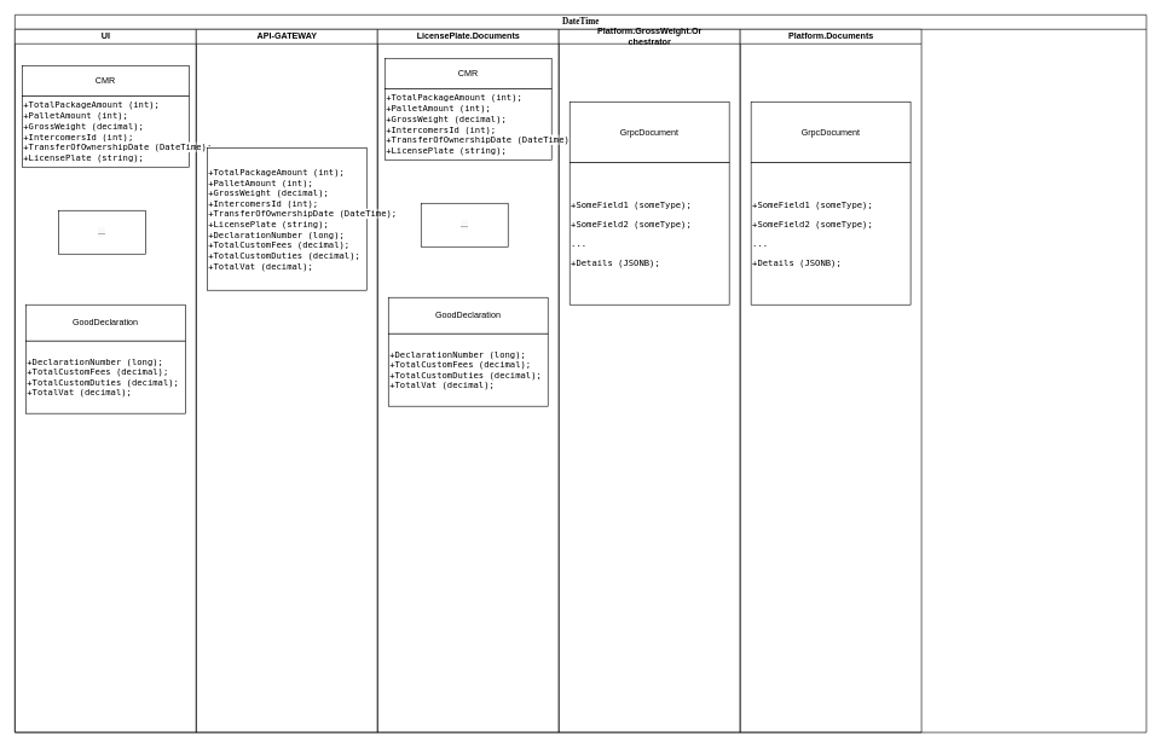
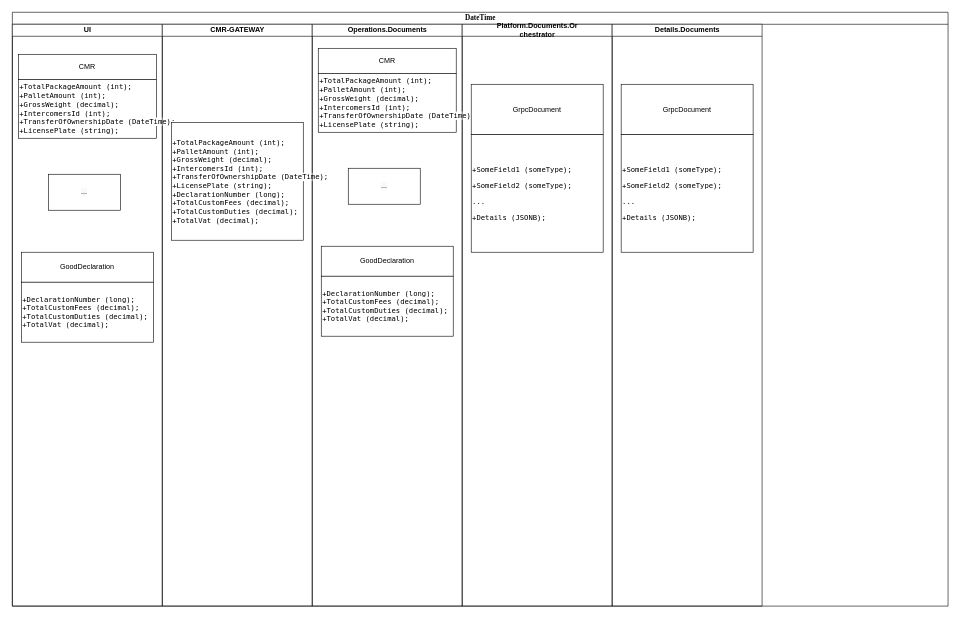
  <mxCell id="0" />
  <mxCell id="1" parent="0" />
  <mxCell id="2" value="DateTime" style="swimlane;html=1;childLayout=stackLayout;startSize=20;rounded=0;shadow=0;comic=0;labelBackgroundColor=none;strokeWidth=1;fontFamily=Verdana;fontSize=12;align=center;" parent="1" vertex="1"><mxGeometry x="20" y="20" width="1560" height="990" as="geometry" /></mxCell>
  <mxCell id="3" value="UI" style="swimlane;html=1;startSize=20;" parent="2" vertex="1"><mxGeometry y="20" width="250" height="970" as="geometry" /></mxCell>
  <mxCell id="4" value="" style="group" vertex="1" connectable="0" parent="3"><mxGeometry x="10" y="50" width="230" height="140" as="geometry" /></mxCell>
  <mxCell id="5" value="CMR" style="whiteSpace=wrap;html=1;" vertex="1" parent="4"><mxGeometry width="230" height="42" as="geometry" /></mxCell>
  <mxCell id="6" value="&lt;pre style=&quot;font-family: &amp;#34;jetbrains mono&amp;#34; , monospace&quot;&gt;&lt;pre style=&quot;font-family: &amp;#34;jetbrains mono&amp;#34; , monospace&quot;&gt;&lt;span style=&quot;background-color: rgb(255 , 255 , 255)&quot;&gt;+TotalPackageAmount (int);&lt;br&gt;+PalletAmount (int);&lt;br&gt;+GrossWeight (decimal);&lt;br&gt;+IntercomersId (int);&lt;br&gt;+TransferOfOwnershipDate (DateTime);&lt;br&gt;+LicensePlate (string);&lt;/span&gt;&lt;/pre&gt;&lt;/pre&gt;" style="whiteSpace=wrap;html=1;align=left;" vertex="1" parent="4"><mxGeometry y="42" width="230" height="98" as="geometry" /></mxCell>
  <mxCell id="7" value="&#10;&#10;&lt;span style=&quot;color: rgb(0, 0, 0); font-family: helvetica; font-size: 12px; font-style: normal; font-weight: 400; letter-spacing: normal; text-align: center; text-indent: 0px; text-transform: none; word-spacing: 0px; background-color: rgb(248, 249, 250); display: inline; float: none;&quot;&gt;...&lt;/span&gt;&#10;&#10;" style="rounded=0;whiteSpace=wrap;html=1;" vertex="1" parent="3"><mxGeometry x="60" y="250" width="120" height="60" as="geometry" /></mxCell>
  <mxCell id="8" value="" style="group" vertex="1" connectable="0" parent="3"><mxGeometry x="15" y="380" width="220" height="150" as="geometry" /></mxCell>
  <mxCell id="9" value="GoodDeclaration" style="whiteSpace=wrap;html=1;" vertex="1" parent="8"><mxGeometry width="220.0" height="50" as="geometry" /></mxCell>
  <mxCell id="10" value="&lt;pre style=&quot;font-family: &amp;#34;jetbrains mono&amp;#34; , monospace&quot;&gt;&lt;span style=&quot;background-color: rgb(255 , 255 , 255)&quot;&gt;+DeclarationNumber (long);&lt;br&gt;+TotalCustomFees (decimal);&lt;br&gt;+TotalCustomDuties (decimal);&lt;br&gt;+TotalVat (decimal);&lt;/span&gt;&lt;/pre&gt;" style="whiteSpace=wrap;html=1;align=left;" vertex="1" parent="8"><mxGeometry y="50" width="220.0" height="100" as="geometry" /></mxCell>
- <mxCell id="11" value="API-GATEWAY" style="swimlane;html=1;startSize=20;" parent="2" vertex="1"><mxGeometry x="250" y="20" width="250" height="970" as="geometry" /></mxCell>
+ <mxCell id="11" value="CMR-GATEWAY" style="swimlane;html=1;startSize=20;" parent="2" vertex="1"><mxGeometry x="250" y="20" width="250" height="970" as="geometry" /></mxCell>
  <mxCell id="12" value="" style="group" vertex="1" connectable="0" parent="11"><mxGeometry x="15" y="80" width="220" height="280" as="geometry" /></mxCell>
  <mxCell id="13" value="&lt;pre style=&quot;line-height: 120% ; font-family: &amp;#34;jetbrains mono&amp;#34; , monospace&quot;&gt;&lt;p style=&quot;font-family: &amp;#34;jetbrains mono&amp;#34; , monospace&quot;&gt;&lt;span style=&quot;background-color: rgb(255 , 255 , 255)&quot;&gt;+TotalPackageAmount (int);&lt;br&gt;&lt;/span&gt;&lt;span style=&quot;background-color: rgb(255 , 255 , 255)&quot;&gt;+PalletAmount (int);&lt;br&gt;&lt;/span&gt;&lt;span style=&quot;background-color: rgb(255 , 255 , 255)&quot;&gt;+GrossWeight (decimal);&lt;br&gt;&lt;/span&gt;&lt;span style=&quot;background-color: rgb(255 , 255 , 255)&quot;&gt;+IntercomersId (int);&lt;br&gt;&lt;/span&gt;&lt;span style=&quot;background-color: rgb(255 , 255 , 255)&quot;&gt;+TransferOfOwnershipDate (DateTime);&lt;br&gt;&lt;/span&gt;&lt;span style=&quot;background-color: rgb(255 , 255 , 255)&quot;&gt;+LicensePlate (string);&lt;br&gt;&lt;/span&gt;+DeclarationNumber (long);&lt;br&gt;&lt;span style=&quot;background-color: rgb(255 , 255 , 255)&quot;&gt;+TotalCustomFees (decimal);&lt;br&gt;&lt;/span&gt;&lt;span style=&quot;background-color: rgb(255 , 255 , 255)&quot;&gt;+TotalCustomDuties (decimal);&lt;br&gt;&lt;/span&gt;&lt;span style=&quot;background-color: rgb(255 , 255 , 255)&quot;&gt;+TotalVat (decimal);&lt;/span&gt;&lt;/p&gt;&lt;/pre&gt;" style="whiteSpace=wrap;html=1;align=left;" vertex="1" parent="12"><mxGeometry y="84" width="220" height="196" as="geometry" /></mxCell>
- <mxCell id="14" value="LicensePlate.Documents" style="swimlane;html=1;startSize=20;" parent="2" vertex="1"><mxGeometry x="500" y="20" width="250" height="970" as="geometry" /></mxCell>
+ <mxCell id="14" value="Operations.Documents" style="swimlane;html=1;startSize=20;" parent="2" vertex="1"><mxGeometry x="500" y="20" width="250" height="970" as="geometry" /></mxCell>
  <mxCell id="15" style="edgeStyle=none;rounded=0;html=1;labelBackgroundColor=none;startArrow=none;startFill=0;startSize=5;endArrow=classicThin;endFill=1;endSize=5;jettySize=auto;orthogonalLoop=1;strokeWidth=1;fontFamily=Verdana;fontSize=12" parent="14" edge="1"><mxGeometry relative="1" as="geometry"><mxPoint x="120" y="840" as="sourcePoint" /></mxGeometry></mxCell>
  <mxCell id="16" value="" style="group" vertex="1" connectable="0" parent="14"><mxGeometry x="10" y="40" width="230" height="140" as="geometry" /></mxCell>
  <mxCell id="17" value="CMR" style="whiteSpace=wrap;html=1;" vertex="1" parent="16"><mxGeometry width="230" height="42" as="geometry" /></mxCell>
  <mxCell id="18" value="&lt;pre style=&quot;font-family: &amp;#34;jetbrains mono&amp;#34; , monospace&quot;&gt;&lt;pre style=&quot;font-family: &amp;#34;jetbrains mono&amp;#34; , monospace&quot;&gt;&lt;span style=&quot;background-color: rgb(255 , 255 , 255)&quot;&gt;+TotalPackageAmount (int);&lt;br&gt;+PalletAmount (int);&lt;br&gt;+GrossWeight (decimal);&lt;br&gt;+IntercomersId (int);&lt;br&gt;+TransferOfOwnershipDate (DateTime);&lt;br&gt;+LicensePlate (string);&lt;/span&gt;&lt;/pre&gt;&lt;/pre&gt;" style="whiteSpace=wrap;html=1;align=left;" vertex="1" parent="16"><mxGeometry y="42" width="230" height="98" as="geometry" /></mxCell>
  <mxCell id="19" value="" style="group" vertex="1" connectable="0" parent="14"><mxGeometry x="15" y="370" width="220" height="150" as="geometry" /></mxCell>
  <mxCell id="20" value="GoodDeclaration" style="whiteSpace=wrap;html=1;" vertex="1" parent="19"><mxGeometry width="220.0" height="50" as="geometry" /></mxCell>
  <mxCell id="21" value="&lt;pre style=&quot;font-family: &amp;#34;jetbrains mono&amp;#34; , monospace&quot;&gt;&lt;span style=&quot;background-color: rgb(255 , 255 , 255)&quot;&gt;+DeclarationNumber (long);&lt;br&gt;+TotalCustomFees (decimal);&lt;br&gt;+TotalCustomDuties (decimal);&lt;br&gt;+TotalVat (decimal);&lt;/span&gt;&lt;/pre&gt;" style="whiteSpace=wrap;html=1;align=left;" vertex="1" parent="19"><mxGeometry y="50" width="220.0" height="100" as="geometry" /></mxCell>
  <mxCell id="22" value="&#10;&#10;&lt;span style=&quot;color: rgb(0, 0, 0); font-family: helvetica; font-size: 12px; font-style: normal; font-weight: 400; letter-spacing: normal; text-align: center; text-indent: 0px; text-transform: none; word-spacing: 0px; background-color: rgb(248, 249, 250); display: inline; float: none;&quot;&gt;...&lt;/span&gt;&#10;&#10;" style="rounded=0;whiteSpace=wrap;html=1;" vertex="1" parent="14"><mxGeometry x="60" y="240" width="120" height="60" as="geometry" /></mxCell>
  <mxCell id="23" style="edgeStyle=orthogonalEdgeStyle;rounded=0;html=1;entryX=0.5;entryY=0;labelBackgroundColor=none;startArrow=none;startFill=0;startSize=5;endArrow=classicThin;endFill=1;endSize=5;jettySize=auto;orthogonalLoop=1;strokeWidth=1;fontFamily=Verdana;fontSize=12" parent="2" edge="1"><mxGeometry relative="1" as="geometry"><Array as="points"><mxPoint x="354" y="145" /></Array><mxPoint x="353.5" y="180" as="targetPoint" /></mxGeometry></mxCell>
- <mxCell id="24" value="Platform.GrossWeight.Or&lt;br&gt;chestrator" style="swimlane;html=1;startSize=20;" vertex="1" parent="2"><mxGeometry x="750" y="20" width="250" height="970" as="geometry" /></mxCell>
+ <mxCell id="24" value="Platform.Documents.Or&lt;br&gt;chestrator" style="swimlane;html=1;startSize=20;" vertex="1" parent="2"><mxGeometry x="750" y="20" width="250" height="970" as="geometry" /></mxCell>
  <mxCell id="25" style="edgeStyle=none;rounded=0;html=1;labelBackgroundColor=none;startArrow=none;startFill=0;startSize=5;endArrow=classicThin;endFill=1;endSize=5;jettySize=auto;orthogonalLoop=1;strokeWidth=1;fontFamily=Verdana;fontSize=12" edge="1" parent="24"><mxGeometry relative="1" as="geometry"><mxPoint x="120" y="840" as="sourcePoint" /></mxGeometry></mxCell>
  <mxCell id="26" value="" style="group" vertex="1" connectable="0" parent="24"><mxGeometry x="15" y="100" width="220" height="280" as="geometry" /></mxCell>
  <mxCell id="27" value="GrpcDocument" style="whiteSpace=wrap;html=1;" vertex="1" parent="26"><mxGeometry width="220" height="84" as="geometry" /></mxCell>
  <mxCell id="28" value="&lt;pre style=&quot;line-height: 120% ; font-family: &amp;#34;jetbrains mono&amp;#34; , monospace&quot;&gt;&lt;p style=&quot;font-family: &amp;#34;jetbrains mono&amp;#34; , monospace&quot;&gt;&lt;span style=&quot;background-color: rgb(255 , 255 , 255)&quot;&gt;+SomeField1 (someType);&lt;/span&gt;&lt;/p&gt;&lt;p style=&quot;font-family: &amp;#34;jetbrains mono&amp;#34; , monospace&quot;&gt;&lt;span style=&quot;background-color: rgb(255 , 255 , 255)&quot;&gt;+SomeField2 (someType);&lt;br/&gt;&lt;/span&gt;&lt;p&gt;&lt;span style=&quot;background-color: rgb(255 , 255 , 255)&quot;&gt;...&lt;/span&gt;&lt;/p&gt;&lt;/p&gt;&lt;p style=&quot;font-family: &amp;#34;jetbrains mono&amp;#34; , monospace&quot;&gt;&lt;span style=&quot;background-color: rgb(255 , 255 , 255)&quot;&gt;+Details (JSONB);&lt;/span&gt;&lt;/p&gt;&lt;/pre&gt;" style="whiteSpace=wrap;html=1;align=left;" vertex="1" parent="26"><mxGeometry y="84" width="220" height="196" as="geometry" /></mxCell>
- <mxCell id="29" value="Platform.Documents" style="swimlane;html=1;startSize=20;" vertex="1" parent="2"><mxGeometry x="1000" y="20" width="250" height="970" as="geometry" /></mxCell>
+ <mxCell id="29" value="Details.Documents" style="swimlane;html=1;startSize=20;" vertex="1" parent="2"><mxGeometry x="1000" y="20" width="250" height="970" as="geometry" /></mxCell>
  <mxCell id="30" style="edgeStyle=none;rounded=0;html=1;labelBackgroundColor=none;startArrow=none;startFill=0;startSize=5;endArrow=classicThin;endFill=1;endSize=5;jettySize=auto;orthogonalLoop=1;strokeWidth=1;fontFamily=Verdana;fontSize=12" edge="1" parent="29"><mxGeometry relative="1" as="geometry"><mxPoint x="120" y="840" as="sourcePoint" /></mxGeometry></mxCell>
  <mxCell id="31" value="" style="group" vertex="1" connectable="0" parent="29"><mxGeometry x="15" y="100" width="220" height="280" as="geometry" /></mxCell>
  <mxCell id="32" value="GrpcDocument" style="whiteSpace=wrap;html=1;" vertex="1" parent="31"><mxGeometry width="220" height="84" as="geometry" /></mxCell>
  <mxCell id="33" value="&lt;pre style=&quot;line-height: 120% ; font-family: &amp;#34;jetbrains mono&amp;#34; , monospace&quot;&gt;&lt;p style=&quot;font-family: &amp;#34;jetbrains mono&amp;#34; , monospace&quot;&gt;&lt;span style=&quot;background-color: rgb(255 , 255 , 255)&quot;&gt;+SomeField1 (someType);&lt;/span&gt;&lt;/p&gt;&lt;p style=&quot;font-family: &amp;#34;jetbrains mono&amp;#34; , monospace&quot;&gt;&lt;span style=&quot;background-color: rgb(255 , 255 , 255)&quot;&gt;+SomeField2 (someType);&lt;br/&gt;&lt;/span&gt;&lt;p&gt;&lt;span style=&quot;background-color: rgb(255 , 255 , 255)&quot;&gt;...&lt;/span&gt;&lt;/p&gt;&lt;/p&gt;&lt;p style=&quot;font-family: &amp;#34;jetbrains mono&amp;#34; , monospace&quot;&gt;&lt;span style=&quot;background-color: rgb(255 , 255 , 255)&quot;&gt;+Details (JSONB);&lt;/span&gt;&lt;/p&gt;&lt;/pre&gt;" style="whiteSpace=wrap;html=1;align=left;" vertex="1" parent="31"><mxGeometry y="84" width="220" height="196" as="geometry" /></mxCell>
